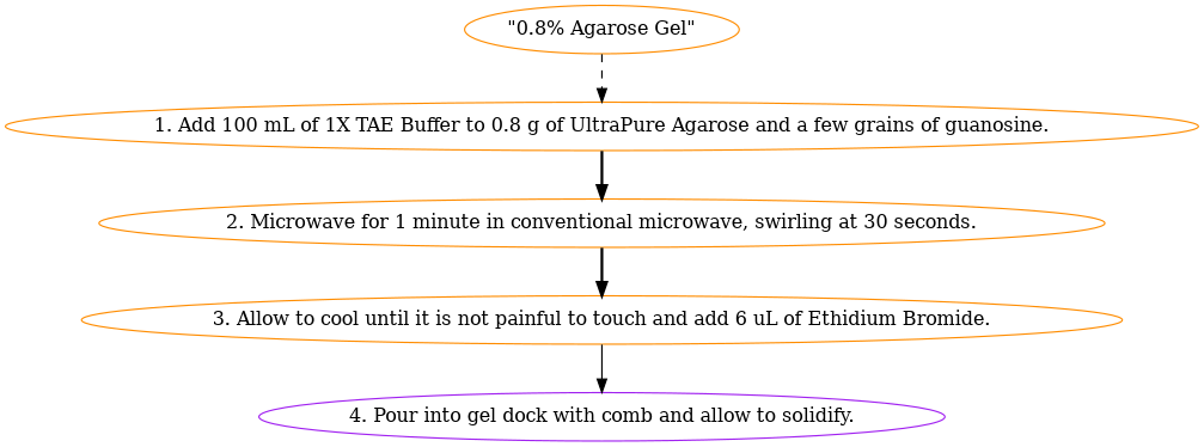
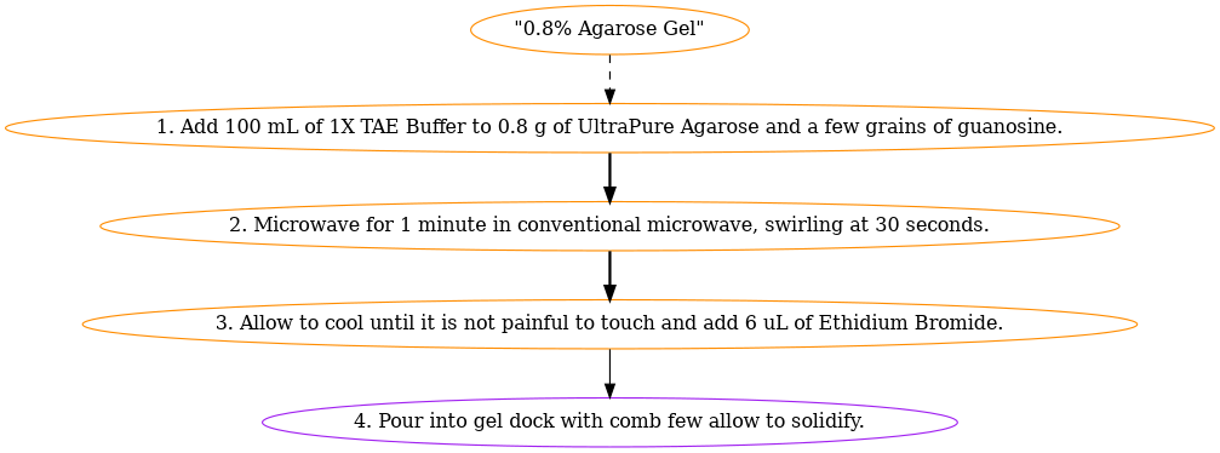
  digraph {
    node [color=darkorange]
    edge [style=bold]
    n1 [label="\"0.8% Agarose Gel\""]
    n2 [label="1. Add 100 mL of 1X TAE Buffer to 0.8 g of UltraPure Agarose and a few grains of guanosine."]
    n3 [label="2. Microwave for 1 minute in conventional microwave, swirling at 30 seconds."]
    n4 [label="3. Allow to cool until it is not painful to touch and add 6 uL of Ethidium Bromide."]
-   n5 [label="4. Pour into gel dock with comb and allow to solidify." color=purple]
+   n5 [label="4. Pour into gel dock with comb few allow to solidify." color=purple]
    n1 -> n2 [style=dashed]
    n2 -> n3
    n3 -> n4
    n4 -> n5 [style=solid]
  }
